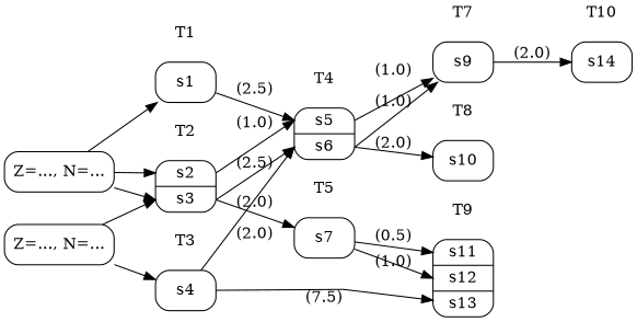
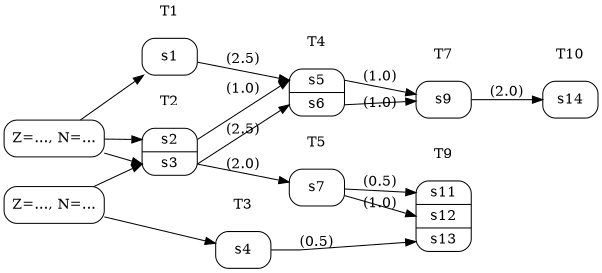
  digraph {
    rankdir=LR
    splines=false
    node [shape=record style=rounded]
    n1 [label="{{<c1>Z=..., N=...}}"]
    n2 [label="{{<s1>s1}}"]
    n3 [label="{{<s2>s2|<s3>s3}}"]
    n4 [label="{{<s5>s5|<s6>s6}}"]
    n5 [label="{{<s7>s7}}"]
    n6 [label="{{<c1>Z=..., N=...}}"]
    n7 [label="{{<s4>s4}}"]
    n8 [label="{{<s11>s11|<s12>s12|<s13>s13}}"]
    n9 [label="{{<s9>s9}}"]
-   n10 [label="{{<s10>s10}}"]
    n11 [label="{{<s14>s14}}"]
    n1 -> n2 [headport=s1 tailport=c1]
    n1 -> n3 [headport=s2 tailport=c1]
    n1 -> n3 [headport=s3 tailport=c1]
    n2 -> n2 [color=transparent label=T1]
    n2 -> n4 [headport=s5 label="(2.5)" tailport=s1]
    n3 -> n3 [color=transparent label=T2]
    n3 -> n4 [headport=s5 label="(1.0)" tailport=s2]
    n3 -> n4 [headport=s6 label="(2.5)" tailport=s3]
    n3 -> n5 [headport=s7 label="(2.0)" tailport=s3]
    n4 -> n4 [color=transparent label=T4]
    n4 -> n9 [headport=s9 label="(1.0)" tailport=s5]
    n4 -> n9 [headport=s9 label="(1.0)" tailport=s6]
-   n4 -> n10 [headport=s10 label="(2.0)" tailport=s6]
    n5 -> n5 [color=transparent label=T5]
    n5 -> n8 [headport=s11 label="(0.5)" tailport=s7]
    n5 -> n8 [headport=s12 label="(1.0)" tailport=s7]
    n6 -> n3 [headport=s3 tailport=c1]
    n6 -> n7 [headport=s4 tailport=c1]
-   n7 -> n4 [headport=s6 label="(2.0)" tailport=s4]
    n7 -> n7 [color=transparent label=T3]
-   n7 -> n8 [headport=s13 label="(7.5)" tailport=s4]
+   n7 -> n8 [headport=s13 label="(0.5)" tailport=s4]
    n8 -> n8 [color=transparent label=T9]
    n9 -> n9 [color=transparent label=T7]
    n9 -> n11 [headport=s14 label="(2.0)" tailport=s9]
-   n10 -> n10 [color=transparent label=T8]
    n11 -> n11 [color=transparent label=T10]
  }
